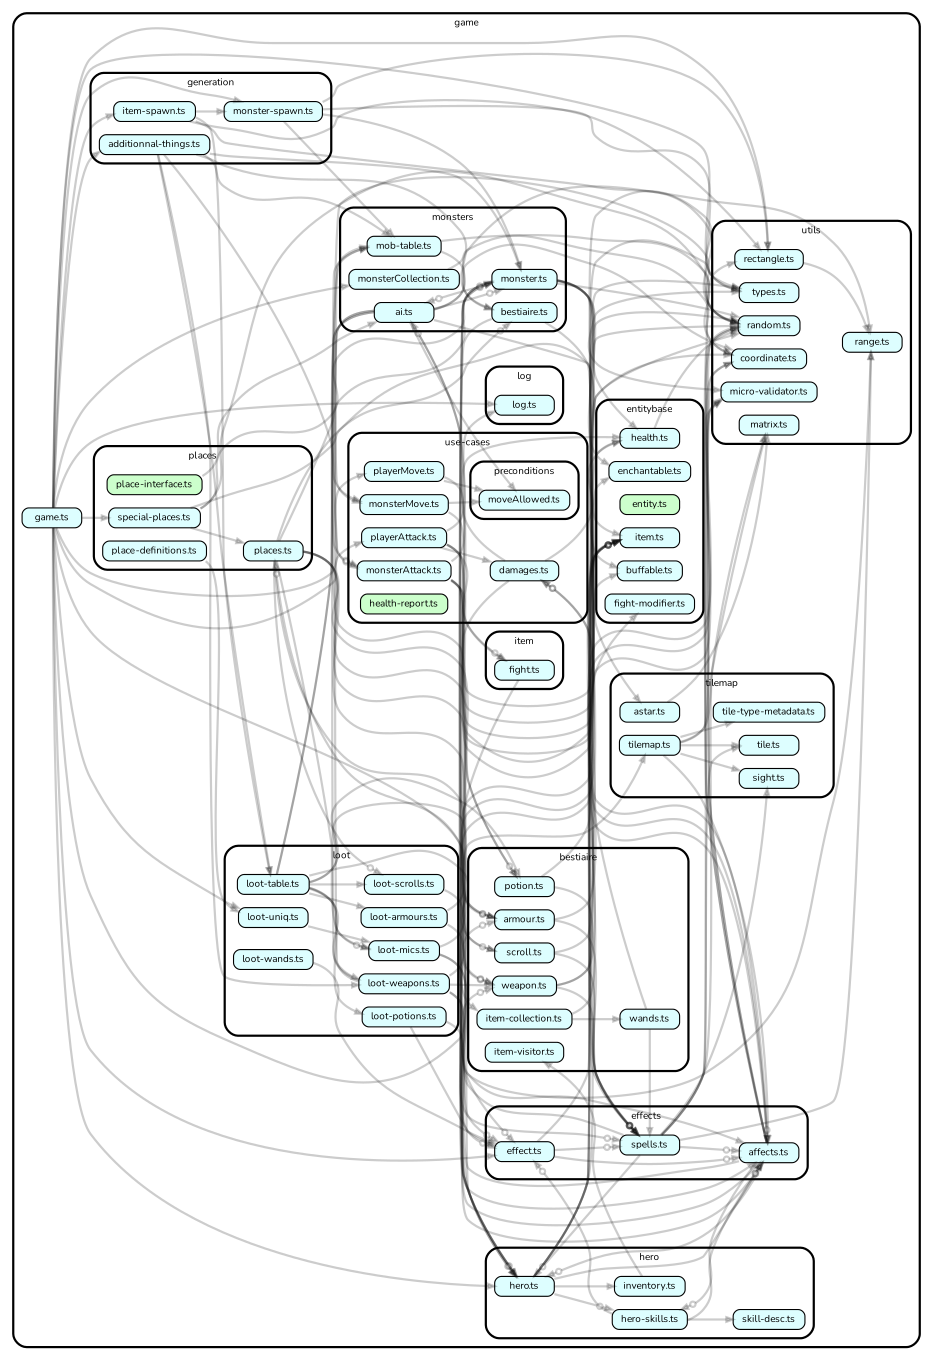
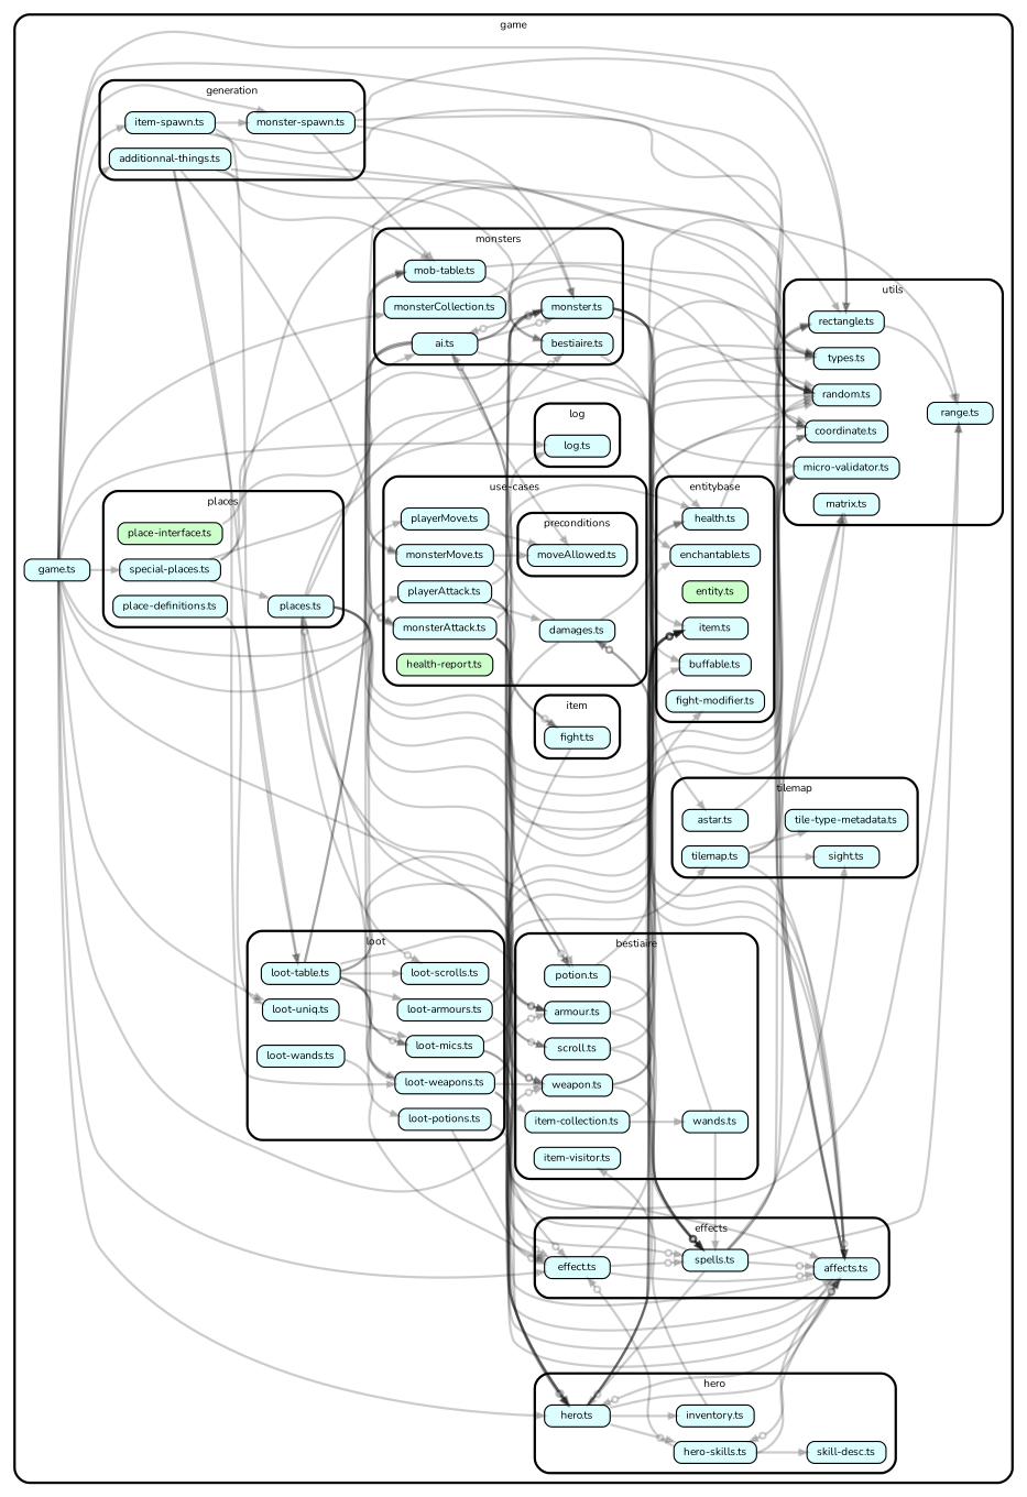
  strict digraph {
    compound=true
    fillcolor="#ffffff"
    fontname=Nunito
    fontsize=9
    nodesep=0.16
    ordering=out
    rankdir=LR
    ranksep=0.18
    splines=true
    style="rounded,bold,filled"
    node [color=black fillcolor="#ddfeff" fontcolor=black fontname=Nunito fontsize=9 shape=box style="rounded, filled"]
    edge [arrowhead=normal arrowsize=0.6 color="#00000033" fontname=Nunito fontsize=9 penwidth=2.0]
    n1 [height=0.2 label="affects.ts"]
    n2 [height=0.2 label="effect.ts"]
    n3 [height=0.2 label="spells.ts"]
    n4 [height=0.2 label="loot-uniq.ts"]
    n5 [height=0.2 label="loot-table.ts"]
    n6 [height=0.2 label="loot-weapons.ts"]
    n7 [height=0.2 label="loot-armours.ts"]
    n8 [height=0.2 label="loot-mics.ts"]
    n9 [height=0.2 label="loot-potions.ts"]
    n10 [height=0.2 label="loot-scrolls.ts"]
    n11 [height=0.2 label="loot-wands.ts"]
    n12 [height=0.2 label="buffable.ts"]
    n13 [height=0.2 label="enchantable.ts"]
    n14 [fillcolor="#ccffcc" height=0.2 label="entity.ts"]
    n15 [height=0.2 label="fight-modifier.ts"]
    n16 [height=0.2 label="health.ts"]
    n17 [height=0.2 label="item.ts"]
    n18 [height=0.2 label="fight.ts"]
    n19 [height=0.2 label="additionnal-things.ts"]
    n20 [height=0.2 label="item-spawn.ts"]
    n21 [height=0.2 label="monster-spawn.ts"]
    n22 [height=0.2 label="hero.ts"]
    n23 [height=0.2 label="hero-skills.ts"]
    n24 [height=0.2 label="skill-desc.ts"]
    n25 [height=0.2 label="inventory.ts"]
    n26 [height=0.2 label="item-collection.ts"]
    n27 [height=0.2 label="potion.ts"]
    n28 [height=0.2 label="armour.ts"]
    n29 [height=0.2 label="weapon.ts"]
    n30 [height=0.2 label="item-visitor.ts"]
    n31 [height=0.2 label="wands.ts"]
    n32 [height=0.2 label="scroll.ts"]
    n33 [height=0.2 label="log.ts"]
    n34 [height=0.2 label="ai.ts"]
    n35 [height=0.2 label="monsterCollection.ts"]
    n36 [height=0.2 label="bestiaire.ts"]
    n37 [height=0.2 label="mob-table.ts"]
    n38 [height=0.2 label="monster.ts"]
    n39 [height=0.2 label="places.ts"]
    n40 [height=0.2 label="special-places.ts"]
    n41 [height=0.2 label="place-definitions.ts"]
    n42 [fillcolor="#ccffcc" height=0.2 label="place-interface.ts"]
    n43 [height=0.2 label="sight.ts"]
-   n44 [height=0.2 label="tile.ts"]
    n45 [height=0.2 label="tilemap.ts"]
    n46 [height=0.2 label="astar.ts"]
    n47 [height=0.2 label="tile-type-metadata.ts"]
    n48 [height=0.2 label="moveAllowed.ts"]
    n49 [height=0.2 label="damages.ts"]
    n50 [height=0.2 label="playerAttack.ts"]
    n51 [height=0.2 label="playerMove.ts"]
    n52 [height=0.2 label="monsterAttack.ts"]
    n53 [height=0.2 label="monsterMove.ts"]
    n54 [fillcolor="#ccffcc" height=0.2 label="health-report.ts"]
    n55 [height=0.2 label="micro-validator.ts"]
    n56 [height=0.2 label="random.ts"]
    n57 [height=0.2 label="coordinate.ts"]
    n58 [height=0.2 label="matrix.ts"]
    n59 [height=0.2 label="range.ts"]
    n60 [height=0.2 label="rectangle.ts"]
    n61 [height=0.2 label="types.ts"]
    n62 [height=0.2 label="game.ts"]
    subgraph cluster_1 {
      label=game
      n62
      subgraph cluster_2 {
        label=effects
        n1
        n2
        n3
      }
      subgraph cluster_3 {
        label=loot
        n4
        n5
        n6
        n7
        n8
        n9
        n10
        n11
      }
      subgraph cluster_4 {
        label=entitybase
        n12
        n13
        n14
        n15
        n16
        n17
      }
      subgraph cluster_5 {
        label=item
        n18
      }
      subgraph cluster_6 {
        label=generation
        n19
        n20
        n21
      }
      subgraph cluster_7 {
        label=hero
        n22
        n23
        n24
        n25
      }
      subgraph cluster_8 {
        label=bestiaire
        n26
        n27
        n28
        n29
        n30
        n31
        n32
      }
      subgraph cluster_9 {
        label=log
        n33
      }
      subgraph cluster_10 {
        label=monsters
        n34
        n35
        n36
        n37
        n38
      }
      subgraph cluster_11 {
        label=places
        n39
        n40
        n41
        n42
      }
      subgraph cluster_12 {
        label=tilemap
        n43
-       n44
        n45
        n46
        n47
      }
      subgraph cluster_13 {
        label="use-cases"
        n49
        n50
        n51
        n52
        n53
        n54
        subgraph cluster_14 {
          label=preconditions
          n48
        }
      }
      subgraph cluster_15 {
        label=utils
        n55
        n56
        n57
        n58
        n59
        n60
        n61
      }
    }
    n1 -> n22 [arrowhead=normalnoneodot]
    n1 -> n23 [arrowhead=normalnoneodot]
    n1 -> n34 [arrowhead=normalnoneodot]
    n1 -> n49 [arrowhead=normalnoneodot]
    n1 -> n55
-   n1 -> n56
+   n1 -> n60
    n2 -> n1 [arrowhead=normalnoneodot]
    n2 -> n3 [arrowhead=normalnoneodot]
    n2 -> n55
    n3 -> n1 [arrowhead=normalnoneodot]
    n3 -> n22 [arrowhead=normalnoneodot]
    n3 -> n39 [arrowhead=normalnoneodot]
    n3 -> n43
-   n3 -> n44
    n3 -> n49 [arrowhead=normalnoneodot]
    n3 -> n57
    n3 -> n58
    n3 -> n59
    n4 -> n8
    n5 -> n6
    n5 -> n7
    n5 -> n8
    n5 -> n9
    n5 -> n10
    n5 -> n27
    n5 -> n28
    n5 -> n32
    n5 -> n37
    n5 -> n56
    n6 -> n1
    n6 -> n29
    n6 -> n37
    n6 -> n56
    n6 -> n59
    n7 -> n1
    n7 -> n56
    n8 -> n2 [arrowhead=normalnoneodot]
    n8 -> n3 [arrowhead=normalnoneodot]
    n8 -> n17 [arrowhead=normalnoneodot]
    n9 -> n1
    n9 -> n2
    n10 -> n2 [arrowhead=normalnoneodot]
    n11 -> n2
    n16 -> n56
    n17 -> n3 [arrowhead=normalnoneodot]
    n18 -> n22
    n19 -> n5
    n19 -> n6
    n19 -> n27
    n19 -> n36
    n19 -> n37
    n19 -> n38
    n20 -> n5
    n20 -> n21
    n20 -> n56
    n20 -> n60
    n21 -> n37
    n21 -> n38
    n21 -> n56
    n21 -> n60
    n22 -> n1 [arrowhead=normalnoneodot]
    n22 -> n12
    n22 -> n13
    n22 -> n15
    n22 -> n16
    n22 -> n23 [arrowhead=normalnoneodot]
    n22 -> n25
    n22 -> n28 [arrowhead=normalnoneodot]
    n22 -> n29 [arrowhead=normalnoneodot]
    n23 -> n1 [arrowhead=normalnoneodot]
    n23 -> n2 [arrowhead=normalnoneodot]
    n23 -> n24
    n25 -> n30
    n26 -> n31
    n26 -> n57
    n27 -> n3 [arrowhead=normalnoneodot]
    n27 -> n17 [arrowhead=normalnoneodot]
    n28 -> n3 [arrowhead=normalnoneodot]
    n28 -> n17 [arrowhead=normalnoneodot]
    n29 -> n3 [arrowhead=normalnoneodot]
    n29 -> n17 [arrowhead=normalnoneodot]
    n29 -> n56
    n31 -> n3
    n31 -> n17
    n32 -> n3 [arrowhead=normalnoneodot]
    n32 -> n17 [arrowhead=normalnoneodot]
    n34 -> n22 [arrowhead=normalnoneodot]
    n34 -> n38 [arrowhead=normalnoneodot]
    n34 -> n46
    n34 -> n48
    n34 -> n52 [arrowhead=normalnoneodot]
    n34 -> n53
    n34 -> n57
    n34 -> n59
    n35 -> n57
    n36 -> n1
    n36 -> n2 [arrowhead=normalnoneodot]
    n37 -> n36
    n37 -> n56
    n38 -> n1 [arrowhead=normalnoneodot]
    n38 -> n12
    n38 -> n13
    n38 -> n16
    n38 -> n28 [arrowhead=normalnoneodot]
    n38 -> n29 [arrowhead=normalnoneodot]
    n38 -> n34 [arrowhead=normalnoneodot]
    n38 -> n55
    n38 -> n56
    n39 -> n1
    n39 -> n8 [arrowhead=normalnoneodot]
    n39 -> n10 [arrowhead=normalnoneodot]
    n39 -> n27 [arrowhead=normalnoneodot]
    n39 -> n28 [arrowhead=normalnoneodot]
    n39 -> n29 [arrowhead=normalnoneodot]
    n39 -> n32 [arrowhead=normalnoneodot]
    n39 -> n36 [arrowhead=normalnoneodot]
    n39 -> n38 [arrowhead=normalnoneodot]
    n40 -> n17
    n40 -> n38
    n40 -> n39
    n40 -> n57
    n41 -> n4
    n42 -> n34
    n45 -> n1
    n45 -> n43
-   n45 -> n44
    n45 -> n47
    n45 -> n58
    n45 -> n60
    n46 -> n58
    n49 -> n16
    n49 -> n22 [arrowhead=normalnoneodot]
    n49 -> n38 [arrowhead=normalnoneodot]
    n50 -> n18
    n50 -> n33
    n50 -> n49
    n50 -> n57
    n50 -> n61
    n51 -> n48
    n51 -> n61
    n52 -> n16
    n52 -> n18 [arrowhead=normalnoneodot]
    n52 -> n22
    n52 -> n56
    n52 -> n61
    n53 -> n48
    n53 -> n61
    n60 -> n59
    n62 -> n2
    n62 -> n4
    n62 -> n19
    n62 -> n20
    n62 -> n21
    n62 -> n22
    n62 -> n26
    n62 -> n33
    n62 -> n35
    n62 -> n40
    n62 -> n45
    n62 -> n50
    n62 -> n51
    n62 -> n60
    n62 -> n61
  }
